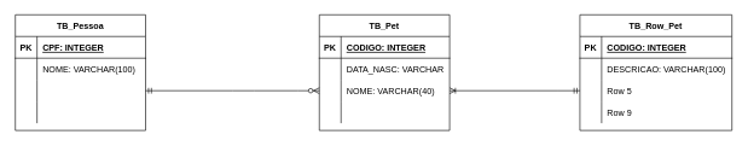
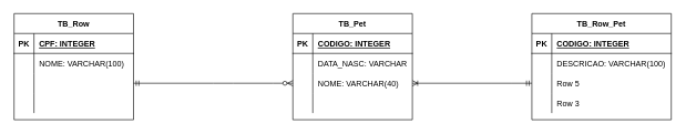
  <mxCell id="0" />
  <mxCell id="1" parent="0" />
  <mxCell id="2" value="" style="fontSize=12;html=1;endArrow=ERoneToMany;rounded=0;entryX=1;entryY=0.5;entryDx=0;entryDy=0;" edge="1" parent="1" target="23"><mxGeometry width="100" height="100" relative="1" as="geometry"><mxPoint x="710" y="125" as="sourcePoint" /><mxPoint x="630" y="130" as="targetPoint" /></mxGeometry></mxCell>
- <mxCell id="3" value="TB_Pessoa" style="shape=table;startSize=30;container=1;collapsible=1;childLayout=tableLayout;fixedRows=1;rowLines=0;fontStyle=1;align=center;resizeLast=1;" vertex="1" parent="1"><mxGeometry x="20" y="20" width="180" height="160" as="geometry" /></mxCell>
+ <mxCell id="3" value="TB_Row" style="shape=table;startSize=30;container=1;collapsible=1;childLayout=tableLayout;fixedRows=1;rowLines=0;fontStyle=1;align=center;resizeLast=1;" vertex="1" parent="1"><mxGeometry x="20" y="20" width="180" height="160" as="geometry" /></mxCell>
  <mxCell id="4" value="" style="shape=tableRow;horizontal=0;startSize=0;swimlaneHead=0;swimlaneBody=0;fillColor=none;collapsible=0;dropTarget=0;points=[[0,0.5],[1,0.5]];portConstraint=eastwest;top=0;left=0;right=0;bottom=1;" vertex="1" parent="3"><mxGeometry y="30" width="180" height="30" as="geometry" /></mxCell>
  <mxCell id="5" value="PK" style="shape=partialRectangle;connectable=0;fillColor=none;top=0;left=0;bottom=0;right=0;fontStyle=1;overflow=hidden;" vertex="1" parent="4"><mxGeometry width="30" height="30" as="geometry"><mxRectangle width="30" height="30" as="alternateBounds" /></mxGeometry></mxCell>
  <mxCell id="6" value="CPF: INTEGER" style="shape=partialRectangle;connectable=0;fillColor=none;top=0;left=0;bottom=0;right=0;align=left;spacingLeft=6;fontStyle=5;overflow=hidden;" vertex="1" parent="4"><mxGeometry x="30" width="150" height="30" as="geometry"><mxRectangle width="150" height="30" as="alternateBounds" /></mxGeometry></mxCell>
  <mxCell id="7" value="" style="shape=tableRow;horizontal=0;startSize=0;swimlaneHead=0;swimlaneBody=0;fillColor=none;collapsible=0;dropTarget=0;points=[[0,0.5],[1,0.5]];portConstraint=eastwest;top=0;left=0;right=0;bottom=0;" vertex="1" parent="3"><mxGeometry y="60" width="180" height="30" as="geometry" /></mxCell>
  <mxCell id="8" value="" style="shape=partialRectangle;connectable=0;fillColor=none;top=0;left=0;bottom=0;right=0;editable=1;overflow=hidden;" vertex="1" parent="7"><mxGeometry width="30" height="30" as="geometry"><mxRectangle width="30" height="30" as="alternateBounds" /></mxGeometry></mxCell>
  <mxCell id="9" value="NOME: VARCHAR(100)" style="shape=partialRectangle;connectable=0;fillColor=none;top=0;left=0;bottom=0;right=0;align=left;spacingLeft=6;overflow=hidden;" vertex="1" parent="7"><mxGeometry x="30" width="150" height="30" as="geometry"><mxRectangle width="150" height="30" as="alternateBounds" /></mxGeometry></mxCell>
  <mxCell id="10" value="" style="shape=tableRow;horizontal=0;startSize=0;swimlaneHead=0;swimlaneBody=0;fillColor=none;collapsible=0;dropTarget=0;points=[[0,0.5],[1,0.5]];portConstraint=eastwest;top=0;left=0;right=0;bottom=0;" vertex="1" parent="3"><mxGeometry y="90" width="180" height="30" as="geometry" /></mxCell>
  <mxCell id="11" value="" style="shape=partialRectangle;connectable=0;fillColor=none;top=0;left=0;bottom=0;right=0;editable=1;overflow=hidden;" vertex="1" parent="10"><mxGeometry width="30" height="30" as="geometry"><mxRectangle width="30" height="30" as="alternateBounds" /></mxGeometry></mxCell>
  <mxCell id="12" value="" style="shape=partialRectangle;connectable=0;fillColor=none;top=0;left=0;bottom=0;right=0;align=left;spacingLeft=6;overflow=hidden;" vertex="1" parent="10"><mxGeometry x="30" width="150" height="30" as="geometry"><mxRectangle width="150" height="30" as="alternateBounds" /></mxGeometry></mxCell>
  <mxCell id="13" value="" style="shape=tableRow;horizontal=0;startSize=0;swimlaneHead=0;swimlaneBody=0;fillColor=none;collapsible=0;dropTarget=0;points=[[0,0.5],[1,0.5]];portConstraint=eastwest;top=0;left=0;right=0;bottom=0;" vertex="1" parent="3"><mxGeometry y="120" width="180" height="30" as="geometry" /></mxCell>
  <mxCell id="14" value="" style="shape=partialRectangle;connectable=0;fillColor=none;top=0;left=0;bottom=0;right=0;editable=1;overflow=hidden;" vertex="1" parent="13"><mxGeometry width="30" height="30" as="geometry"><mxRectangle width="30" height="30" as="alternateBounds" /></mxGeometry></mxCell>
  <mxCell id="15" value="" style="shape=partialRectangle;connectable=0;fillColor=none;top=0;left=0;bottom=0;right=0;align=left;spacingLeft=6;overflow=hidden;" vertex="1" parent="13"><mxGeometry x="30" width="150" height="30" as="geometry"><mxRectangle width="150" height="30" as="alternateBounds" /></mxGeometry></mxCell>
  <mxCell id="16" value="TB_Pet" style="shape=table;startSize=30;container=1;collapsible=1;childLayout=tableLayout;fixedRows=1;rowLines=0;fontStyle=1;align=center;resizeLast=1;" vertex="1" parent="1"><mxGeometry x="440" y="20" width="180" height="160" as="geometry" /></mxCell>
  <mxCell id="17" value="" style="shape=tableRow;horizontal=0;startSize=0;swimlaneHead=0;swimlaneBody=0;fillColor=none;collapsible=0;dropTarget=0;points=[[0,0.5],[1,0.5]];portConstraint=eastwest;top=0;left=0;right=0;bottom=1;" vertex="1" parent="16"><mxGeometry y="30" width="180" height="30" as="geometry" /></mxCell>
  <mxCell id="18" value="PK" style="shape=partialRectangle;connectable=0;fillColor=none;top=0;left=0;bottom=0;right=0;fontStyle=1;overflow=hidden;" vertex="1" parent="17"><mxGeometry width="30" height="30" as="geometry"><mxRectangle width="30" height="30" as="alternateBounds" /></mxGeometry></mxCell>
  <mxCell id="19" value="CODIGO: INTEGER" style="shape=partialRectangle;connectable=0;fillColor=none;top=0;left=0;bottom=0;right=0;align=left;spacingLeft=6;fontStyle=5;overflow=hidden;" vertex="1" parent="17"><mxGeometry x="30" width="150" height="30" as="geometry"><mxRectangle width="150" height="30" as="alternateBounds" /></mxGeometry></mxCell>
  <mxCell id="20" value="" style="shape=tableRow;horizontal=0;startSize=0;swimlaneHead=0;swimlaneBody=0;fillColor=none;collapsible=0;dropTarget=0;points=[[0,0.5],[1,0.5]];portConstraint=eastwest;top=0;left=0;right=0;bottom=0;" vertex="1" parent="16"><mxGeometry y="60" width="180" height="30" as="geometry" /></mxCell>
  <mxCell id="21" value="" style="shape=partialRectangle;connectable=0;fillColor=none;top=0;left=0;bottom=0;right=0;editable=1;overflow=hidden;" vertex="1" parent="20"><mxGeometry width="30" height="30" as="geometry"><mxRectangle width="30" height="30" as="alternateBounds" /></mxGeometry></mxCell>
  <mxCell id="22" value="DATA_NASC: VARCHAR" style="shape=partialRectangle;connectable=0;fillColor=none;top=0;left=0;bottom=0;right=0;align=left;spacingLeft=6;overflow=hidden;" vertex="1" parent="20"><mxGeometry x="30" width="150" height="30" as="geometry"><mxRectangle width="150" height="30" as="alternateBounds" /></mxGeometry></mxCell>
  <mxCell id="23" value="" style="shape=tableRow;horizontal=0;startSize=0;swimlaneHead=0;swimlaneBody=0;fillColor=none;collapsible=0;dropTarget=0;points=[[0,0.5],[1,0.5]];portConstraint=eastwest;top=0;left=0;right=0;bottom=0;" vertex="1" parent="16"><mxGeometry y="90" width="180" height="30" as="geometry" /></mxCell>
  <mxCell id="24" value="" style="shape=partialRectangle;connectable=0;fillColor=none;top=0;left=0;bottom=0;right=0;editable=1;overflow=hidden;" vertex="1" parent="23"><mxGeometry width="30" height="30" as="geometry"><mxRectangle width="30" height="30" as="alternateBounds" /></mxGeometry></mxCell>
  <mxCell id="25" value="NOME: VARCHAR(40)" style="shape=partialRectangle;connectable=0;fillColor=none;top=0;left=0;bottom=0;right=0;align=left;spacingLeft=6;overflow=hidden;" vertex="1" parent="23"><mxGeometry x="30" width="150" height="30" as="geometry"><mxRectangle width="150" height="30" as="alternateBounds" /></mxGeometry></mxCell>
  <mxCell id="26" value="" style="shape=tableRow;horizontal=0;startSize=0;swimlaneHead=0;swimlaneBody=0;fillColor=none;collapsible=0;dropTarget=0;points=[[0,0.5],[1,0.5]];portConstraint=eastwest;top=0;left=0;right=0;bottom=0;" vertex="1" parent="16"><mxGeometry y="120" width="180" height="30" as="geometry" /></mxCell>
  <mxCell id="27" value="" style="shape=partialRectangle;connectable=0;fillColor=none;top=0;left=0;bottom=0;right=0;editable=1;overflow=hidden;" vertex="1" parent="26"><mxGeometry width="30" height="30" as="geometry"><mxRectangle width="30" height="30" as="alternateBounds" /></mxGeometry></mxCell>
  <mxCell id="28" value="" style="shape=partialRectangle;connectable=0;fillColor=none;top=0;left=0;bottom=0;right=0;align=left;spacingLeft=6;overflow=hidden;" vertex="1" parent="26"><mxGeometry x="30" width="150" height="30" as="geometry"><mxRectangle width="150" height="30" as="alternateBounds" /></mxGeometry></mxCell>
  <mxCell id="29" value="" style="fontSize=12;html=1;endArrow=ERmandOne;rounded=0;entryX=1;entryY=0.5;entryDx=0;entryDy=0;" edge="1" parent="1" target="10"><mxGeometry width="100" height="100" relative="1" as="geometry"><mxPoint x="320" y="125" as="sourcePoint" /><mxPoint x="280" y="100" as="targetPoint" /></mxGeometry></mxCell>
  <mxCell id="30" value="" style="edgeStyle=entityRelationEdgeStyle;fontSize=12;html=1;endArrow=ERzeroToMany;endFill=1;rounded=0;entryX=0;entryY=0.5;entryDx=0;entryDy=0;" edge="1" parent="1" target="23"><mxGeometry width="100" height="100" relative="1" as="geometry"><mxPoint x="320" y="125" as="sourcePoint" /><mxPoint x="390" y="120" as="targetPoint" /></mxGeometry></mxCell>
  <mxCell id="31" value="TB_Row_Pet" style="shape=table;startSize=30;container=1;collapsible=1;childLayout=tableLayout;fixedRows=1;rowLines=0;fontStyle=1;align=center;resizeLast=1;" vertex="1" parent="1"><mxGeometry x="800" y="20" width="210" height="160" as="geometry" /></mxCell>
  <mxCell id="32" value="" style="shape=tableRow;horizontal=0;startSize=0;swimlaneHead=0;swimlaneBody=0;fillColor=none;collapsible=0;dropTarget=0;points=[[0,0.5],[1,0.5]];portConstraint=eastwest;top=0;left=0;right=0;bottom=1;" vertex="1" parent="31"><mxGeometry y="30" width="210" height="30" as="geometry" /></mxCell>
  <mxCell id="33" value="PK" style="shape=partialRectangle;connectable=0;fillColor=none;top=0;left=0;bottom=0;right=0;fontStyle=1;overflow=hidden;" vertex="1" parent="32"><mxGeometry width="30" height="30" as="geometry"><mxRectangle width="30" height="30" as="alternateBounds" /></mxGeometry></mxCell>
  <mxCell id="34" value="CODIGO: INTEGER" style="shape=partialRectangle;connectable=0;fillColor=none;top=0;left=0;bottom=0;right=0;align=left;spacingLeft=6;fontStyle=5;overflow=hidden;" vertex="1" parent="32"><mxGeometry x="30" width="180" height="30" as="geometry"><mxRectangle width="180" height="30" as="alternateBounds" /></mxGeometry></mxCell>
  <mxCell id="35" value="" style="shape=tableRow;horizontal=0;startSize=0;swimlaneHead=0;swimlaneBody=0;fillColor=none;collapsible=0;dropTarget=0;points=[[0,0.5],[1,0.5]];portConstraint=eastwest;top=0;left=0;right=0;bottom=0;" vertex="1" parent="31"><mxGeometry y="60" width="210" height="30" as="geometry" /></mxCell>
  <mxCell id="36" value="" style="shape=partialRectangle;connectable=0;fillColor=none;top=0;left=0;bottom=0;right=0;editable=1;overflow=hidden;" vertex="1" parent="35"><mxGeometry width="30" height="30" as="geometry"><mxRectangle width="30" height="30" as="alternateBounds" /></mxGeometry></mxCell>
  <mxCell id="37" value="DESCRICAO: VARCHAR(100)" style="shape=partialRectangle;connectable=0;fillColor=none;top=0;left=0;bottom=0;right=0;align=left;spacingLeft=6;overflow=hidden;" vertex="1" parent="35"><mxGeometry x="30" width="180" height="30" as="geometry"><mxRectangle width="180" height="30" as="alternateBounds" /></mxGeometry></mxCell>
  <mxCell id="38" value="" style="shape=tableRow;horizontal=0;startSize=0;swimlaneHead=0;swimlaneBody=0;fillColor=none;collapsible=0;dropTarget=0;points=[[0,0.5],[1,0.5]];portConstraint=eastwest;top=0;left=0;right=0;bottom=0;" vertex="1" parent="31"><mxGeometry y="90" width="210" height="30" as="geometry" /></mxCell>
  <mxCell id="39" value="" style="shape=partialRectangle;connectable=0;fillColor=none;top=0;left=0;bottom=0;right=0;editable=1;overflow=hidden;" vertex="1" parent="38"><mxGeometry width="30" height="30" as="geometry"><mxRectangle width="30" height="30" as="alternateBounds" /></mxGeometry></mxCell>
  <mxCell id="40" value="Row 5" style="shape=partialRectangle;connectable=0;fillColor=none;top=0;left=0;bottom=0;right=0;align=left;spacingLeft=6;overflow=hidden;" vertex="1" parent="38"><mxGeometry x="30" width="180" height="30" as="geometry"><mxRectangle width="180" height="30" as="alternateBounds" /></mxGeometry></mxCell>
  <mxCell id="41" value="" style="shape=tableRow;horizontal=0;startSize=0;swimlaneHead=0;swimlaneBody=0;fillColor=none;collapsible=0;dropTarget=0;points=[[0,0.5],[1,0.5]];portConstraint=eastwest;top=0;left=0;right=0;bottom=0;" vertex="1" parent="31"><mxGeometry y="120" width="210" height="30" as="geometry" /></mxCell>
  <mxCell id="42" value="" style="shape=partialRectangle;connectable=0;fillColor=none;top=0;left=0;bottom=0;right=0;editable=1;overflow=hidden;" vertex="1" parent="41"><mxGeometry width="30" height="30" as="geometry"><mxRectangle width="30" height="30" as="alternateBounds" /></mxGeometry></mxCell>
- <mxCell id="43" value="Row 9" style="shape=partialRectangle;connectable=0;fillColor=none;top=0;left=0;bottom=0;right=0;align=left;spacingLeft=6;overflow=hidden;" vertex="1" parent="41"><mxGeometry x="30" width="180" height="30" as="geometry"><mxRectangle width="180" height="30" as="alternateBounds" /></mxGeometry></mxCell>
+ <mxCell id="43" value="Row 3" style="shape=partialRectangle;connectable=0;fillColor=none;top=0;left=0;bottom=0;right=0;align=left;spacingLeft=6;overflow=hidden;" vertex="1" parent="41"><mxGeometry x="30" width="180" height="30" as="geometry"><mxRectangle width="180" height="30" as="alternateBounds" /></mxGeometry></mxCell>
  <mxCell id="44" value="" style="edgeStyle=entityRelationEdgeStyle;fontSize=12;html=1;endArrow=ERmandOne;rounded=0;entryX=0;entryY=0.5;entryDx=0;entryDy=0;" edge="1" parent="1" target="38"><mxGeometry width="100" height="100" relative="1" as="geometry"><mxPoint x="710" y="125" as="sourcePoint" /><mxPoint x="730" y="40" as="targetPoint" /></mxGeometry></mxCell>
